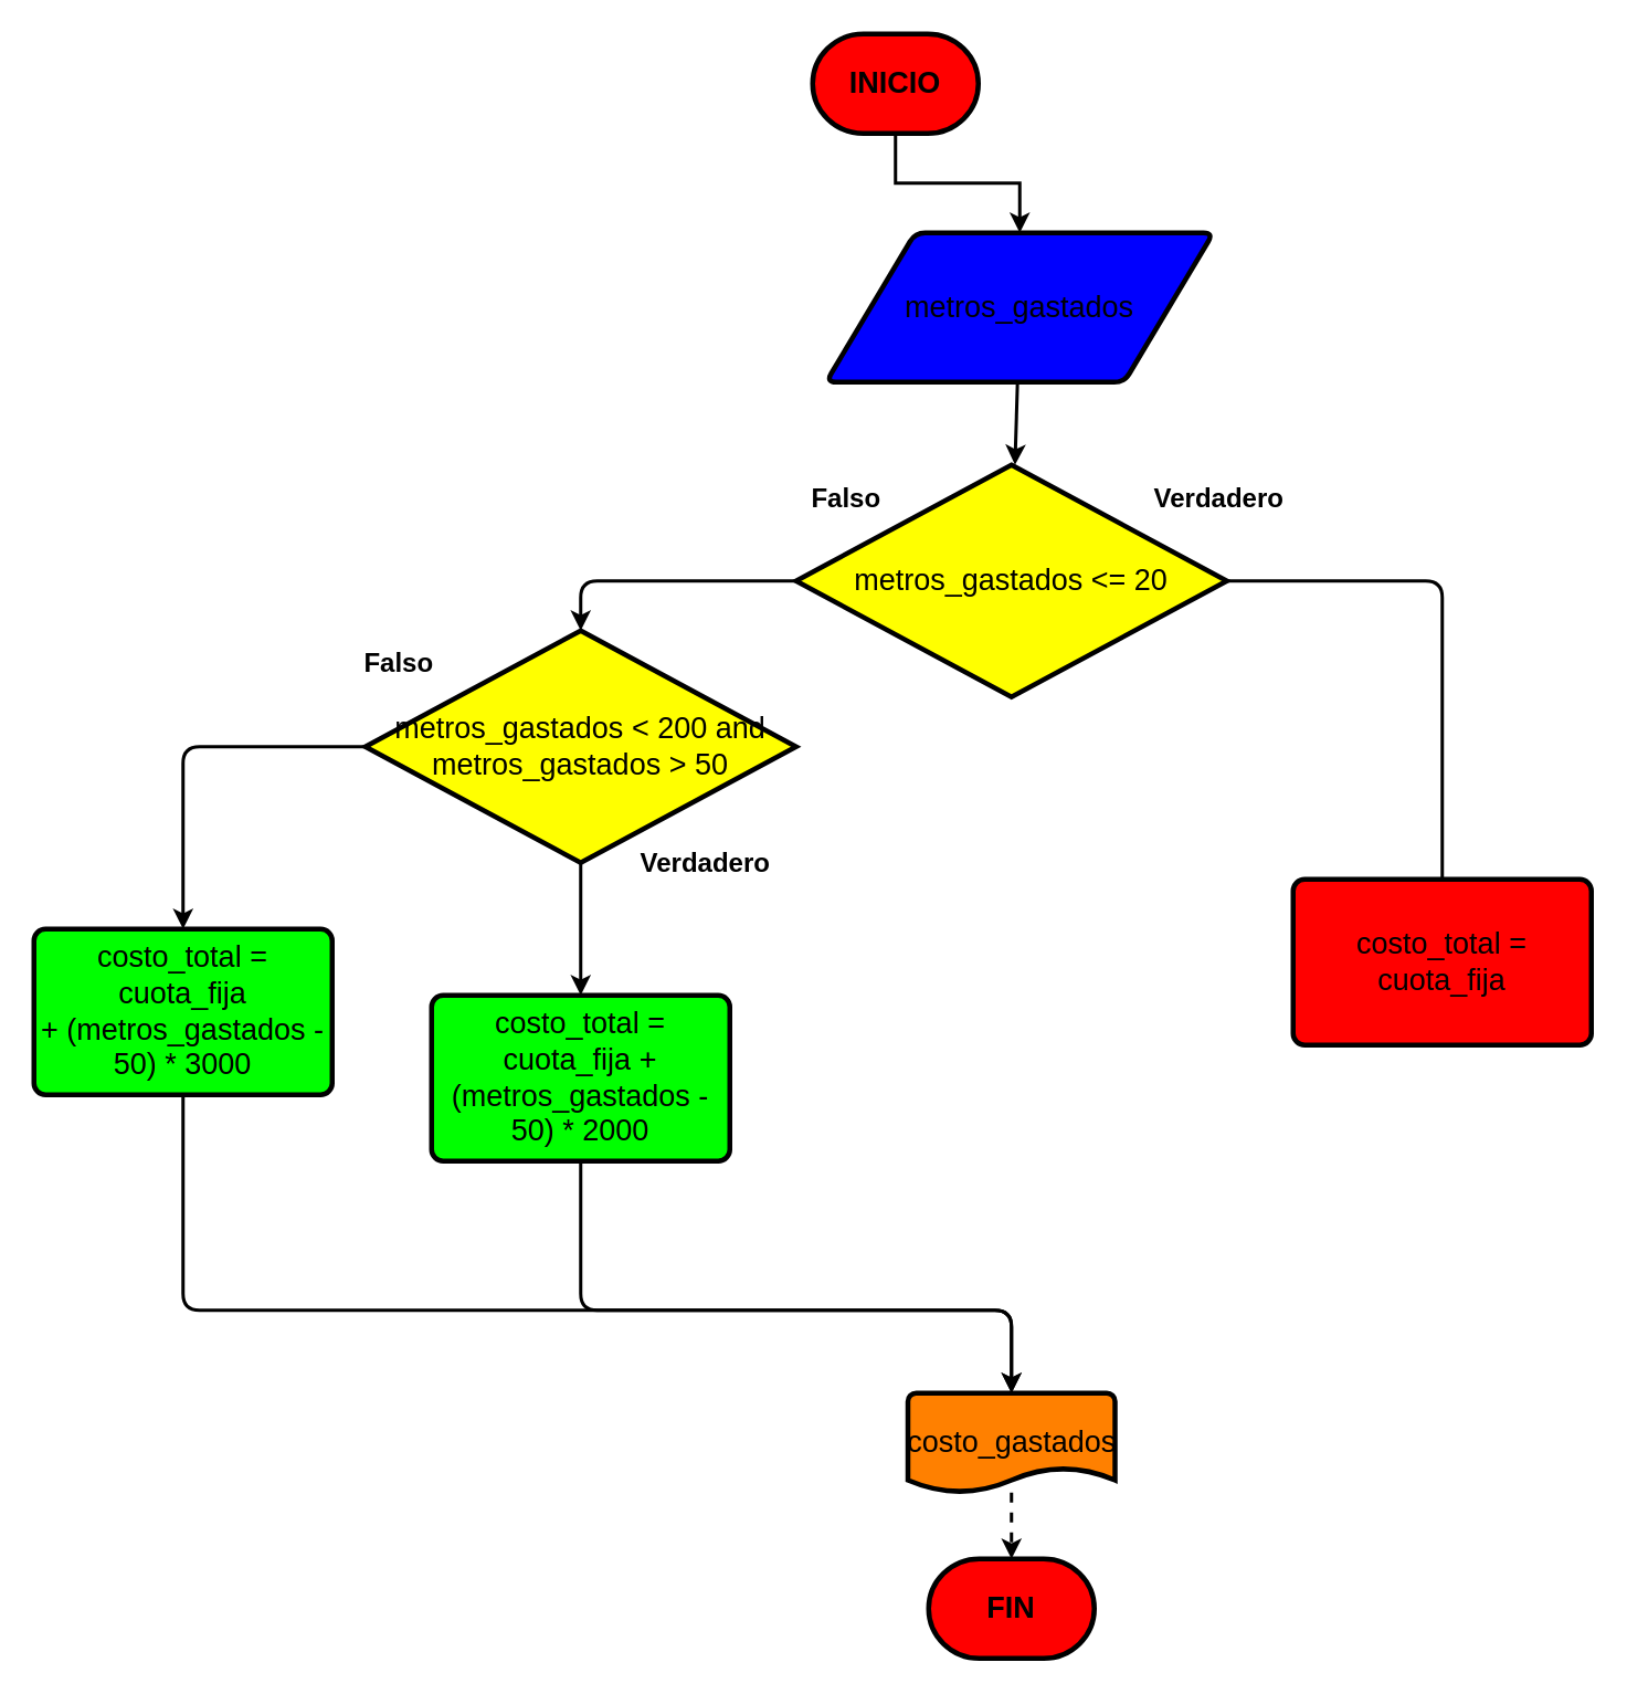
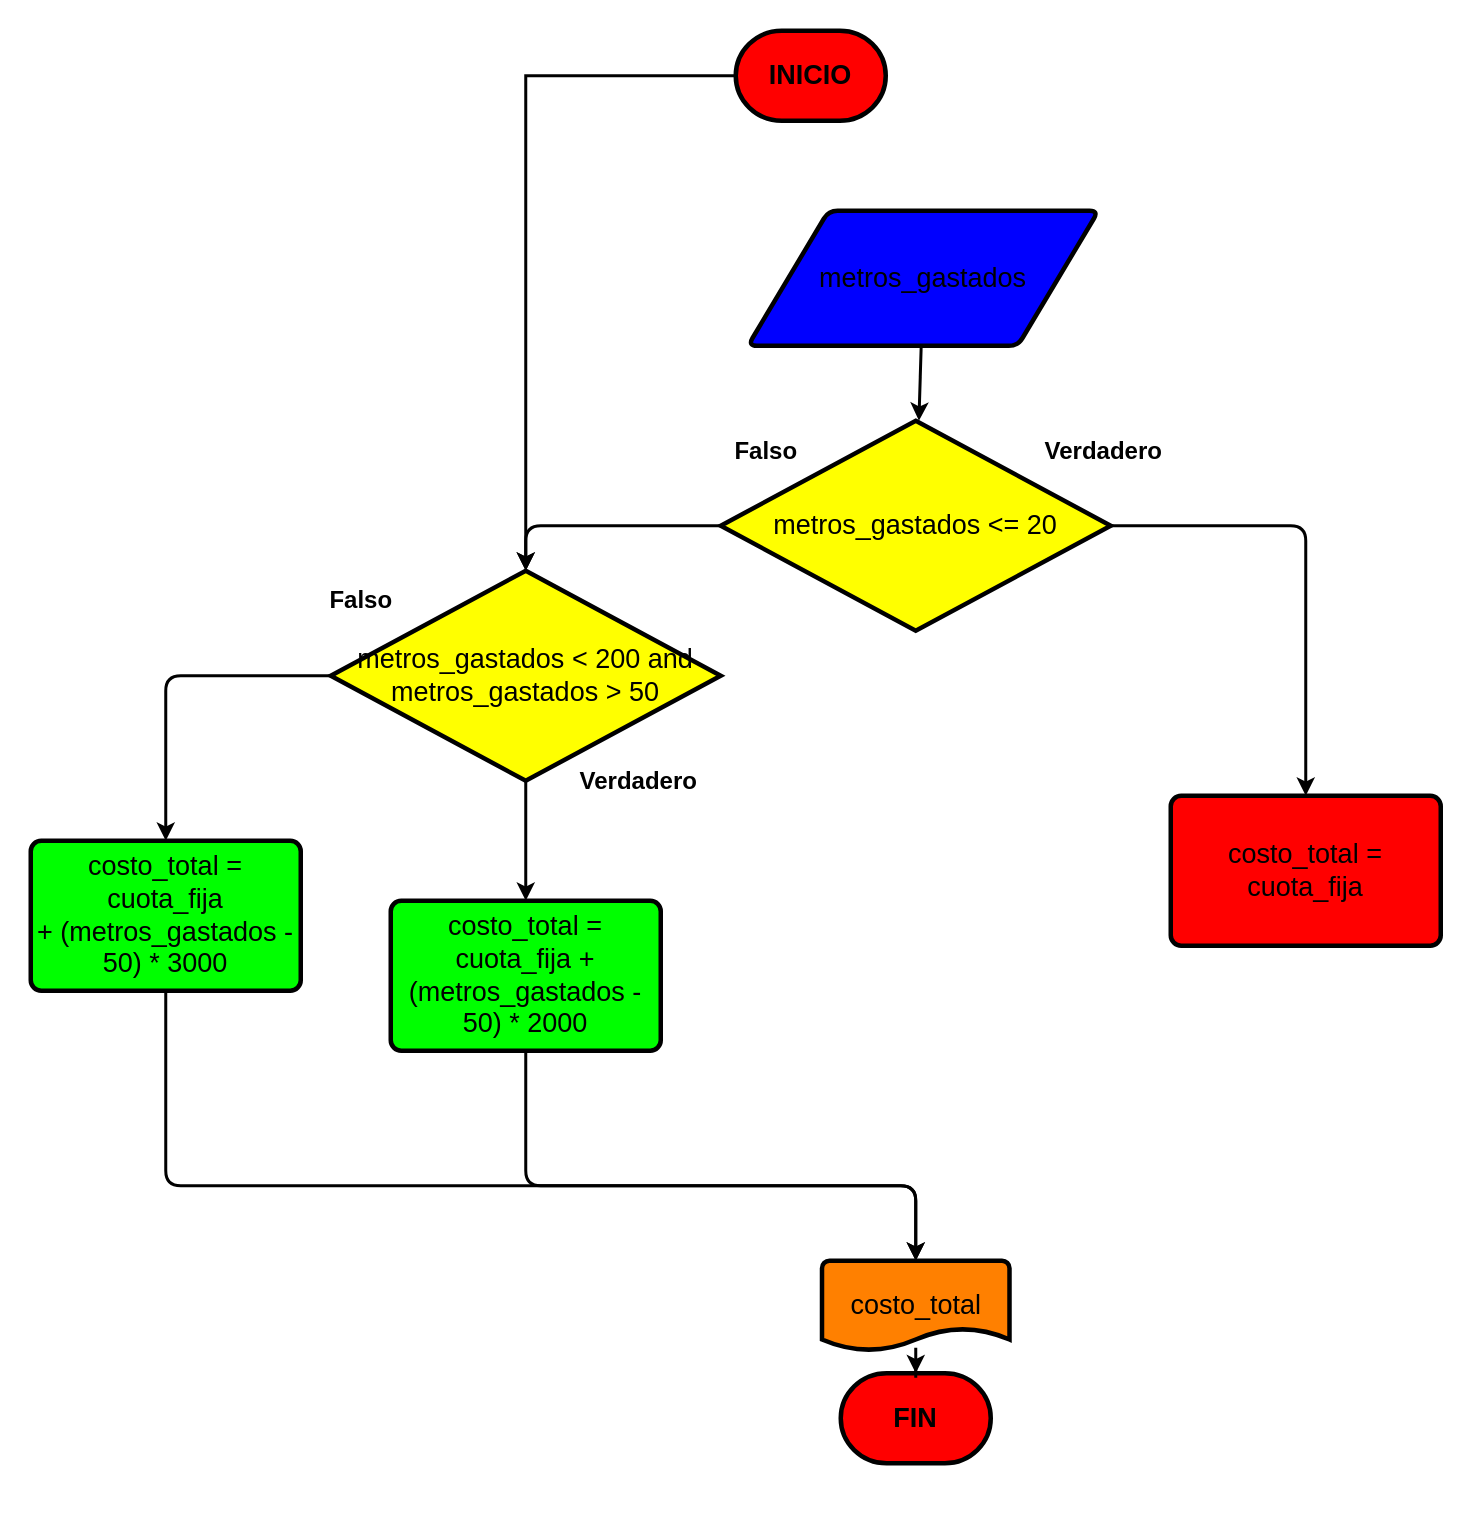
  <mxCell id="0" />
  <mxCell id="1" parent="0" />
  <mxCell id="2" value="" style="edgeStyle=none;html=1;strokeWidth=2;strokeColor=#000000;" parent="1" source="3" target="10" edge="1"><mxGeometry relative="1" as="geometry" /></mxCell>
  <mxCell id="3" value="&lt;font&gt;&lt;span style=&quot;font-size: 18px&quot;&gt;metros_gastados&lt;/span&gt;&lt;br&gt;&lt;/font&gt;" style="shape=parallelogram;html=1;strokeWidth=3;perimeter=parallelogramPerimeter;whiteSpace=wrap;rounded=1;arcSize=12;size=0.23;fillColor=#0000FF;fontColor=#000000;strokeColor=#000000;" parent="1" vertex="1"><mxGeometry x="498.12" y="140" width="233.75" height="90" as="geometry" /></mxCell>
- <mxCell id="4" value="" style="edgeStyle=orthogonalEdgeStyle;rounded=0;orthogonalLoop=1;jettySize=auto;html=1;fontSize=18;strokeColor=#000000;strokeWidth=2;" parent="1" source="5" target="3" edge="1"><mxGeometry relative="1" as="geometry" /></mxCell>
+ <mxCell id="4" value="" style="edgeStyle=orthogonalEdgeStyle;rounded=0;orthogonalLoop=1;jettySize=auto;html=1;fontSize=18;strokeColor=#000000;strokeWidth=2;" parent="1" source="5" target="19" edge="1"><mxGeometry relative="1" as="geometry" /></mxCell>
  <mxCell id="5" value="INICIO" style="strokeWidth=3;html=1;shape=mxgraph.flowchart.terminator;whiteSpace=wrap;fontSize=18;fillColor=#FF0000;fontStyle=1;fontColor=#000000;strokeColor=#000000;" parent="1" vertex="1"><mxGeometry x="490" y="20" width="100" height="60" as="geometry" /></mxCell>
- <mxCell id="6" value="FIN" style="strokeWidth=3;html=1;shape=mxgraph.flowchart.terminator;whiteSpace=wrap;fontSize=18;fillColor=#FF0000;fontColor=#000000;strokeColor=#000000;fontStyle=1" parent="1" vertex="1"><mxGeometry x="560" y="940" width="100" height="60" as="geometry" /></mxCell>
+ <mxCell id="6" value="FIN" style="strokeWidth=3;html=1;shape=mxgraph.flowchart.terminator;whiteSpace=wrap;fontSize=18;fillColor=#FF0000;fontColor=#000000;strokeColor=#000000;fontStyle=1" parent="1" vertex="1"><mxGeometry x="560" y="915" width="100" height="60" as="geometry" /></mxCell>
  <mxCell id="7" value="" style="edgeStyle=orthogonalEdgeStyle;rounded=0;orthogonalLoop=1;jettySize=auto;html=1;fontSize=18;strokeColor=#000000;strokeWidth=2;dashed=1;" parent="1" source="8" target="6" edge="1"><mxGeometry relative="1" as="geometry" /></mxCell>
- <mxCell id="8" value="costo_gastados" style="strokeWidth=3;html=1;shape=mxgraph.flowchart.document2;whiteSpace=wrap;size=0.25;fontSize=18;fillColor=#FF8000;fontColor=#000000;strokeColor=#000000;" parent="1" vertex="1"><mxGeometry x="547.5" y="840" width="125" height="60" as="geometry" /></mxCell>
+ <mxCell id="8" value="costo_total" style="strokeWidth=3;html=1;shape=mxgraph.flowchart.document2;whiteSpace=wrap;size=0.25;fontSize=18;fillColor=#FF8000;fontColor=#000000;strokeColor=#000000;" parent="1" vertex="1"><mxGeometry x="547.5" y="840" width="125" height="60" as="geometry" /></mxCell>
  <mxCell id="9" style="edgeStyle=none;html=1;exitX=0;exitY=0.5;exitDx=0;exitDy=0;exitPerimeter=0;strokeWidth=2;strokeColor=#000000;entryX=0.5;entryY=0;entryDx=0;entryDy=0;entryPerimeter=0;" parent="1" source="10" target="19" edge="1"><mxGeometry relative="1" as="geometry"><mxPoint x="355" y="435" as="targetPoint" /><Array as="points"><mxPoint x="350" y="350" /></Array></mxGeometry></mxCell>
  <mxCell id="10" value="&lt;font face=&quot;helvetica&quot;&gt;&lt;span style=&quot;font-size: 18px&quot;&gt;metros_gastados&amp;nbsp;&lt;/span&gt;&lt;span style=&quot;font-size: 18px&quot;&gt;&amp;lt;= 20&lt;/span&gt;&lt;/font&gt;" style="strokeWidth=3;html=1;shape=mxgraph.flowchart.decision;whiteSpace=wrap;fillColor=#FFFF00;fontColor=#000000;strokeColor=#000000;" parent="1" vertex="1"><mxGeometry x="480" y="280" width="260" height="140" as="geometry" /></mxCell>
  <mxCell id="11" value="&lt;b&gt;&lt;font style=&quot;font-size: 16px&quot;&gt;Falso&lt;/font&gt;&lt;/b&gt;" style="text;html=1;align=center;verticalAlign=middle;resizable=0;points=[];autosize=1;strokeColor=none;fillColor=none;fontColor=#000000;" parent="1" vertex="1"><mxGeometry x="480" y="290" width="60" height="20" as="geometry" /></mxCell>
  <mxCell id="12" value="&lt;b&gt;&lt;font style=&quot;font-size: 16px&quot;&gt;Verdadero&lt;/font&gt;&lt;/b&gt;" style="text;html=1;align=center;verticalAlign=middle;resizable=0;points=[];autosize=1;strokeColor=none;fillColor=none;fontSize=16;fontColor=#000000;" parent="1" vertex="1"><mxGeometry x="690" y="290" width="90" height="20" as="geometry" /></mxCell>
  <mxCell id="13" value="&lt;span style=&quot;font-size: 18px&quot;&gt;costo_total = cuota_fija&lt;/span&gt;" style="rounded=1;whiteSpace=wrap;html=1;absoluteArcSize=1;arcSize=14;strokeWidth=3;fillColor=#ff0000;fontColor=#000000;strokeColor=#000000;" parent="1" vertex="1"><mxGeometry x="780" y="530" width="180" height="100" as="geometry" /></mxCell>
- <mxCell id="14" value="" style="edgeStyle=none;html=1;exitX=1;exitY=0.5;exitDx=0;exitDy=0;exitPerimeter=0;entryX=0.5;entryY=0;entryDx=0;entryDy=0;strokeWidth=2;strokeColor=#000000;endArrow=none;" parent="1" source="10" target="13" edge="1"><mxGeometry relative="1" as="geometry"><mxPoint x="885" y="450" as="targetPoint" /><Array as="points"><mxPoint x="870" y="350" /></Array><mxPoint x="750" y="345" as="sourcePoint" /></mxGeometry></mxCell>
+ <mxCell id="14" value="" style="edgeStyle=none;html=1;exitX=1;exitY=0.5;exitDx=0;exitDy=0;exitPerimeter=0;entryX=0.5;entryY=0;entryDx=0;entryDy=0;strokeWidth=2;strokeColor=#000000;endArrow=classic;" parent="1" source="10" target="13" edge="1"><mxGeometry relative="1" as="geometry"><mxPoint x="885" y="450" as="targetPoint" /><Array as="points"><mxPoint x="870" y="350" /></Array><mxPoint x="750" y="345" as="sourcePoint" /></mxGeometry></mxCell>
  <mxCell id="15" style="edgeStyle=none;html=1;exitX=0.5;exitY=1;exitDx=0;exitDy=0;strokeWidth=2;strokeColor=#000000;entryX=0.5;entryY=0;entryDx=0;entryDy=0;entryPerimeter=0;" parent="1" source="16" target="8" edge="1"><mxGeometry relative="1" as="geometry"><mxPoint x="580" y="880" as="targetPoint" /><Array as="points"><mxPoint x="350" y="790" /><mxPoint x="610" y="790" /></Array></mxGeometry></mxCell>
  <mxCell id="16" value="&lt;span style=&quot;font-size: 18px&quot;&gt;costo_total = cuota_fija + (metros_gastados - 50) * 2000&lt;/span&gt;" style="rounded=1;whiteSpace=wrap;html=1;absoluteArcSize=1;arcSize=14;strokeWidth=3;fillColor=#00FF00;fontColor=#000000;strokeColor=#000000;" parent="1" vertex="1"><mxGeometry x="260" y="600" width="180" height="100" as="geometry" /></mxCell>
  <mxCell id="17" style="edgeStyle=none;html=1;exitX=0;exitY=0.5;exitDx=0;exitDy=0;exitPerimeter=0;strokeWidth=2;strokeColor=#000000;" parent="1" source="19" target="21" edge="1"><mxGeometry relative="1" as="geometry"><mxPoint x="110" y="470" as="targetPoint" /><Array as="points"><mxPoint x="110" y="450" /></Array></mxGeometry></mxCell>
  <mxCell id="18" value="" style="edgeStyle=none;html=1;strokeColor=#000000;strokeWidth=2;" parent="1" source="19" target="16" edge="1"><mxGeometry relative="1" as="geometry" /></mxCell>
  <mxCell id="19" value="&lt;span style=&quot;font-family: &amp;#34;helvetica&amp;#34; ; font-size: 18px&quot;&gt;metros_gastados&amp;nbsp;&lt;/span&gt;&lt;font face=&quot;helvetica&quot;&gt;&lt;span style=&quot;font-size: 18px&quot;&gt;&amp;lt; 200 and metros_gastados &amp;gt; 50&lt;/span&gt;&lt;/font&gt;" style="strokeWidth=3;html=1;shape=mxgraph.flowchart.decision;whiteSpace=wrap;fillColor=#FFFF00;fontColor=#000000;strokeColor=#000000;" parent="1" vertex="1"><mxGeometry x="220" y="380" width="260" height="140" as="geometry" /></mxCell>
  <mxCell id="20" style="edgeStyle=none;html=1;exitX=0.5;exitY=1;exitDx=0;exitDy=0;entryX=0.5;entryY=0;entryDx=0;entryDy=0;entryPerimeter=0;strokeColor=#000000;strokeWidth=2;" parent="1" source="21" target="8" edge="1"><mxGeometry relative="1" as="geometry"><Array as="points"><mxPoint x="110" y="790" /><mxPoint x="610" y="790" /></Array></mxGeometry></mxCell>
  <mxCell id="21" value="&lt;span style=&quot;font-size: 18px&quot;&gt;costo_total = cuota_fija +&amp;nbsp;&lt;/span&gt;&lt;span style=&quot;font-size: 18px&quot;&gt;(metros_gastados - 50) * 3000&lt;/span&gt;" style="rounded=1;whiteSpace=wrap;html=1;absoluteArcSize=1;arcSize=14;strokeWidth=3;fillColor=#00FF00;fontColor=#000000;strokeColor=#000000;" parent="1" vertex="1"><mxGeometry x="20" y="560" width="180" height="100" as="geometry" /></mxCell>
  <mxCell id="22" value="&lt;b&gt;&lt;font style=&quot;font-size: 16px&quot;&gt;Falso&lt;/font&gt;&lt;/b&gt;" style="text;html=1;align=center;verticalAlign=middle;resizable=0;points=[];autosize=1;strokeColor=none;fillColor=none;fontColor=#000000;" parent="1" vertex="1"><mxGeometry x="210" y="389" width="60" height="20" as="geometry" /></mxCell>
  <mxCell id="23" value="&lt;b&gt;&lt;font style=&quot;font-size: 16px&quot;&gt;Verdadero&lt;/font&gt;&lt;/b&gt;" style="text;html=1;align=center;verticalAlign=middle;resizable=0;points=[];autosize=1;strokeColor=none;fillColor=none;fontSize=16;fontColor=#000000;" parent="1" vertex="1"><mxGeometry x="380" y="510" width="90" height="20" as="geometry" /></mxCell>
